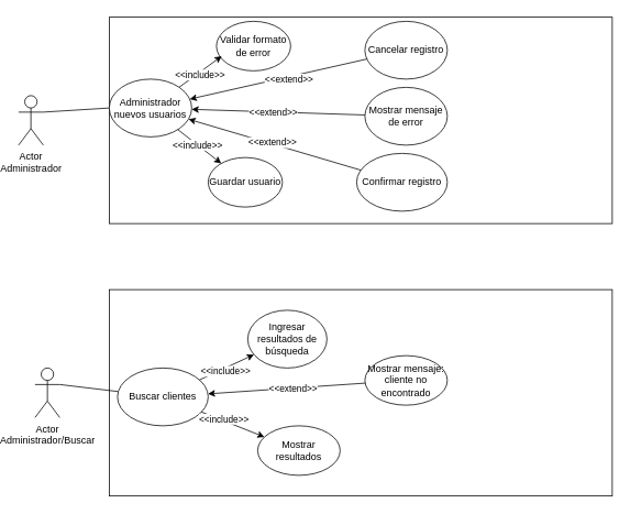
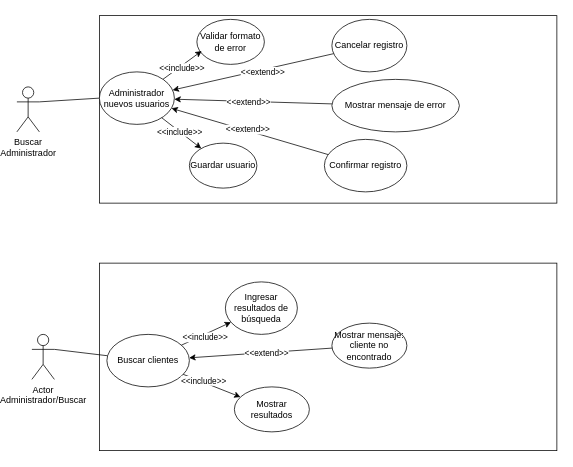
  <mxCell id="0" />
  <mxCell id="1" parent="0" />
- <mxCell id="2" value="Actor&lt;div&gt;Administrador&lt;/div&gt;" style="shape=umlActor;verticalLabelPosition=bottom;verticalAlign=top;html=1;outlineConnect=0;" vertex="1" parent="1"><mxGeometry x="20" y="115" width="30" height="60" as="geometry" /></mxCell>
+ <mxCell id="2" value="Buscar&lt;div&gt;Administrador&lt;/div&gt;" style="shape=umlActor;verticalLabelPosition=bottom;verticalAlign=top;html=1;outlineConnect=0;" vertex="1" parent="1"><mxGeometry x="20" y="115" width="30" height="60" as="geometry" /></mxCell>
  <mxCell id="3" value="" style="rounded=0;whiteSpace=wrap;html=1;" vertex="1" parent="1"><mxGeometry x="130" y="20" width="610" height="250" as="geometry" /></mxCell>
  <mxCell id="4" value="" style="endArrow=none;html=1;rounded=0;exitX=1;exitY=0.333;exitDx=0;exitDy=0;exitPerimeter=0;entryX=0;entryY=0.5;entryDx=0;entryDy=0;" edge="1" parent="1" source="2" target="5"><mxGeometry width="50" height="50" relative="1" as="geometry"><mxPoint x="60" y="175" as="sourcePoint" /><mxPoint x="110" y="125" as="targetPoint" /><Array as="points" /></mxGeometry></mxCell>
  <mxCell id="5" value="Administrador nuevos usuarios" style="ellipse;whiteSpace=wrap;html=1;" vertex="1" parent="1"><mxGeometry x="130" y="95" width="100" height="70" as="geometry" /></mxCell>
  <mxCell id="6" value="Guardar usuario" style="ellipse;whiteSpace=wrap;html=1;shadow=0;" vertex="1" parent="1"><mxGeometry x="250" y="190" width="90" height="60" as="geometry" /></mxCell>
  <mxCell id="7" value="Validar formato de error" style="ellipse;whiteSpace=wrap;html=1;" vertex="1" parent="1"><mxGeometry x="260" y="25" width="90" height="60" as="geometry" /></mxCell>
  <mxCell id="8" value="" style="endArrow=classic;html=1;rounded=0;entryX=0.071;entryY=0.703;entryDx=0;entryDy=0;entryPerimeter=0;" edge="1" parent="1" source="5" target="7"><mxGeometry width="50" height="50" relative="1" as="geometry"><mxPoint x="230" y="125" as="sourcePoint" /><mxPoint x="280" y="75" as="targetPoint" /><Array as="points" /></mxGeometry></mxCell>
  <mxCell id="9" value="&amp;lt;&amp;lt;include&amp;gt;&amp;gt;" style="edgeLabel;html=1;align=center;verticalAlign=middle;resizable=0;points=[];" vertex="1" connectable="0" parent="8"><mxGeometry x="-0.104" y="-2" relative="1" as="geometry"><mxPoint as="offset" /></mxGeometry></mxCell>
  <mxCell id="10" value="" style="endArrow=classic;html=1;rounded=0;" edge="1" parent="1" source="5" target="6"><mxGeometry width="50" height="50" relative="1" as="geometry"><mxPoint x="210" y="185" as="sourcePoint" /><mxPoint x="260" y="135" as="targetPoint" /><Array as="points" /></mxGeometry></mxCell>
  <mxCell id="11" value="&amp;lt;&amp;lt;include&amp;gt;&amp;gt;" style="edgeLabel;html=1;align=center;verticalAlign=middle;resizable=0;points=[];" vertex="1" connectable="0" parent="10"><mxGeometry x="-0.108" relative="1" as="geometry"><mxPoint as="offset" /></mxGeometry></mxCell>
  <mxCell id="12" value="Cancelar registro" style="ellipse;whiteSpace=wrap;html=1;" vertex="1" parent="1"><mxGeometry x="440" y="25" width="100" height="70" as="geometry" /></mxCell>
  <mxCell id="13" value="Confirmar registro" style="ellipse;whiteSpace=wrap;html=1;" vertex="1" parent="1"><mxGeometry x="430" y="185" width="110" height="70" as="geometry" /></mxCell>
- <mxCell id="14" value="Mostrar mensaje de error" style="ellipse;whiteSpace=wrap;html=1;" vertex="1" parent="1"><mxGeometry x="440" y="105" width="100" height="70" as="geometry" /></mxCell>
+ <mxCell id="14" value="Mostrar mensaje de error" style="ellipse;whiteSpace=wrap;html=1;" vertex="1" parent="1"><mxGeometry x="440" y="105" width="170" height="70" as="geometry" /></mxCell>
  <mxCell id="15" value="" style="endArrow=classic;html=1;rounded=0;" edge="1" parent="1" source="13" target="5"><mxGeometry width="50" height="50" relative="1" as="geometry"><mxPoint x="370" y="175" as="sourcePoint" /><mxPoint x="420" y="125" as="targetPoint" /></mxGeometry></mxCell>
  <mxCell id="16" value="&amp;lt;&amp;lt;extend&amp;gt;&amp;gt;" style="edgeLabel;html=1;align=center;verticalAlign=middle;resizable=0;points=[];" vertex="1" connectable="0" parent="15"><mxGeometry x="0.039" y="-2" relative="1" as="geometry"><mxPoint as="offset" /></mxGeometry></mxCell>
  <mxCell id="17" value="" style="endArrow=classic;html=1;rounded=0;" edge="1" parent="1" source="14" target="5"><mxGeometry width="50" height="50" relative="1" as="geometry"><mxPoint x="370" y="175" as="sourcePoint" /><mxPoint x="420" y="125" as="targetPoint" /></mxGeometry></mxCell>
  <mxCell id="18" value="&amp;lt;&amp;lt;extend&amp;gt;&amp;gt;" style="edgeLabel;html=1;align=center;verticalAlign=middle;resizable=0;points=[];" vertex="1" connectable="0" parent="17"><mxGeometry x="0.067" relative="1" as="geometry"><mxPoint as="offset" /></mxGeometry></mxCell>
  <mxCell id="19" value="" style="endArrow=classic;html=1;rounded=0;" edge="1" parent="1" source="12" target="5"><mxGeometry width="50" height="50" relative="1" as="geometry"><mxPoint x="370" y="175" as="sourcePoint" /><mxPoint x="420" y="125" as="targetPoint" /></mxGeometry></mxCell>
  <mxCell id="20" value="&amp;lt;&amp;lt;extend&amp;gt;&amp;gt;" style="edgeLabel;html=1;align=center;verticalAlign=middle;resizable=0;points=[];" vertex="1" connectable="0" parent="19"><mxGeometry x="-0.107" y="2" relative="1" as="geometry"><mxPoint as="offset" /></mxGeometry></mxCell>
  <mxCell id="21" value="Actor&lt;div&gt;&lt;div&gt;Administrador/Buscar&lt;/div&gt;&lt;/div&gt;&lt;div&gt;&lt;br&gt;&lt;/div&gt;" style="shape=umlActor;verticalLabelPosition=bottom;verticalAlign=top;html=1;outlineConnect=0;" vertex="1" parent="1"><mxGeometry x="40" y="445" width="30" height="60" as="geometry" /></mxCell>
  <mxCell id="22" value="" style="rounded=0;whiteSpace=wrap;html=1;" vertex="1" parent="1"><mxGeometry x="130" y="350" width="610" height="250" as="geometry" /></mxCell>
  <mxCell id="23" value="" style="endArrow=none;html=1;rounded=0;exitX=1;exitY=0.333;exitDx=0;exitDy=0;exitPerimeter=0;" edge="1" parent="1" source="21" target="24"><mxGeometry width="50" height="50" relative="1" as="geometry"><mxPoint x="60" y="515" as="sourcePoint" /><mxPoint x="130" y="470" as="targetPoint" /><Array as="points" /></mxGeometry></mxCell>
  <mxCell id="24" value="Buscar clientes" style="ellipse;whiteSpace=wrap;html=1;" vertex="1" parent="1"><mxGeometry x="140" y="445" width="110" height="70" as="geometry" /></mxCell>
  <mxCell id="25" value="Ingresar resultados de búsqueda" style="ellipse;whiteSpace=wrap;html=1;" vertex="1" parent="1"><mxGeometry x="298" y="375" width="96" height="70" as="geometry" /></mxCell>
  <mxCell id="26" value="Mostrar resultados" style="ellipse;whiteSpace=wrap;html=1;" vertex="1" parent="1"><mxGeometry x="310" y="515" width="100" height="60" as="geometry" /></mxCell>
  <mxCell id="27" value="" style="endArrow=classic;html=1;rounded=0;" edge="1" parent="1" source="24" target="26"><mxGeometry width="50" height="50" relative="1" as="geometry"><mxPoint x="260" y="510" as="sourcePoint" /><mxPoint x="310" y="460" as="targetPoint" /></mxGeometry></mxCell>
  <mxCell id="28" value="&amp;lt;&amp;lt;include&amp;gt;&amp;gt;" style="edgeLabel;html=1;align=center;verticalAlign=middle;resizable=0;points=[];" vertex="1" connectable="0" parent="27"><mxGeometry x="-0.316" y="2" relative="1" as="geometry"><mxPoint as="offset" /></mxGeometry></mxCell>
  <mxCell id="29" value="" style="endArrow=classic;html=1;rounded=0;" edge="1" parent="1" source="24" target="25"><mxGeometry width="50" height="50" relative="1" as="geometry"><mxPoint x="260" y="510" as="sourcePoint" /><mxPoint x="310" y="460" as="targetPoint" /></mxGeometry></mxCell>
  <mxCell id="30" value="&amp;lt;&amp;lt;include&amp;gt;&amp;gt;" style="edgeLabel;html=1;align=center;verticalAlign=middle;resizable=0;points=[];" vertex="1" connectable="0" parent="29"><mxGeometry x="-0.09" y="-3" relative="1" as="geometry"><mxPoint as="offset" /></mxGeometry></mxCell>
  <mxCell id="31" value="Mostrar mensaje: cliente no encontrado" style="ellipse;whiteSpace=wrap;html=1;" vertex="1" parent="1"><mxGeometry x="440" y="430" width="100" height="60" as="geometry" /></mxCell>
  <mxCell id="32" value="" style="endArrow=classic;html=1;rounded=0;" edge="1" parent="1" source="31" target="24"><mxGeometry width="50" height="50" relative="1" as="geometry"><mxPoint x="260" y="510" as="sourcePoint" /><mxPoint x="310" y="460" as="targetPoint" /><Array as="points" /></mxGeometry></mxCell>
  <mxCell id="33" value="&amp;lt;&amp;lt;extend&amp;gt;&amp;gt;" style="edgeLabel;html=1;align=center;verticalAlign=middle;resizable=0;points=[];" vertex="1" connectable="0" parent="32"><mxGeometry x="-0.074" relative="1" as="geometry"><mxPoint as="offset" /></mxGeometry></mxCell>
